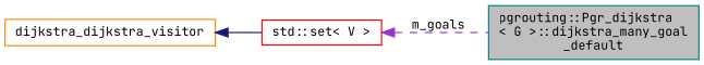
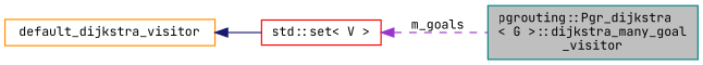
  digraph {
    fontname="JetBrains Mono"
    rankdir=LR
    node [fillcolor=white fontname="JetBrains Mono" fontsize=10 shape=record style=filled]
    edge [dir=back fontname="JetBrains Mono" fontsize=10 labelfontname=Helvetica labelfontsize=10]
-   n1 [color=teal fillcolor=grey75 fontcolor=black height=0.2 label="pgrouting::Pgr_dijkstra\l\< G \>::dijkstra_many_goal\l_default" width=0.4]
-   n2 [color=darkorange height=0.2 label=dijkstra_dijkstra_visitor width=0.4]
+   n1 [color=teal fillcolor=grey75 fontcolor=black height=0.2 label="pgrouting::Pgr_dijkstra\l\< G \>::dijkstra_many_goal\l_visitor" width=0.4]
+   n2 [color=darkorange height=0.2 label=default_dijkstra_visitor width=0.4]
    n3 [color=red height=0.2 label="std::set\< V \>" width=0.4]
    n2 -> n3 [color=midnightblue style=solid]
    n3 -> n1 [color=darkorchid3 label=" m_goals" style=dashed]
  }
